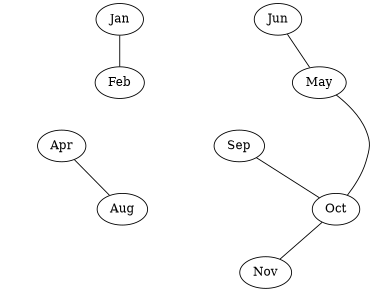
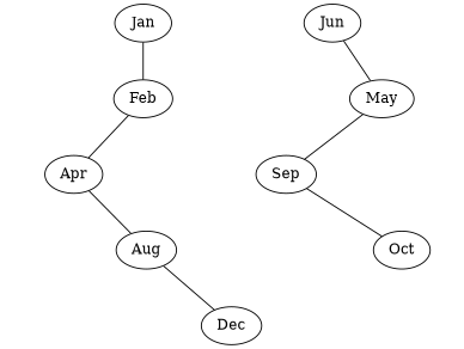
  graph {
    Jan
    Feb
    Apr
    NULL1 [style=invis]
    NULL6 [style=invis]
    Jun
    May
    NULL2 [style=invis]
    Aug
    Sep
    NULL4 [style=invis]
    NULL3 [style=invis]
+   Dec
    Oct
    NULL5 [style=invis]
-   Nov
    NULL7 [style=invis]
    Jan -- Feb
+   Feb -- Apr
    Feb -- NULL1 [style=invis]
    Apr -- NULL2 [style=invis]
    Apr -- Aug
    Jun -- NULL6 [style=invis]
    Jun -- May
-   May -- Oct
+   May -- Sep
    May -- NULL4 [style=invis]
    Aug -- NULL3 [style=invis]
+   Aug -- Dec
    Sep -- Oct
    Sep -- NULL5 [style=invis]
-   Oct -- Nov
    Oct -- NULL7 [style=invis]
  }
